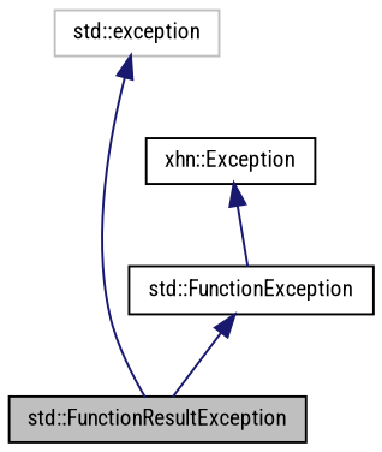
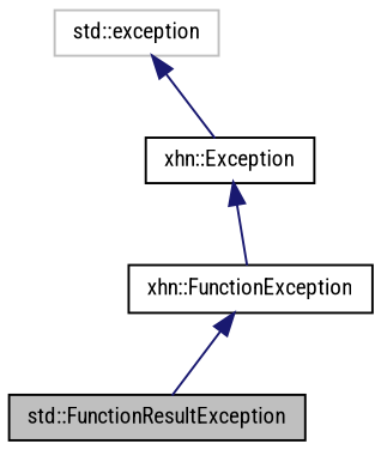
  digraph {
    fontname="Roboto Condensed"
    node [color=black fillcolor=white fontname="Roboto Condensed" fontsize=10 shape=record style=filled]
    edge [color=midnightblue dir=back fontname="Roboto Condensed" fontsize=10 labelfontname=Helvetica labelfontsize=10 style=solid]
    n1 [fillcolor=grey75 fontcolor=black height=0.2 label="std::FunctionResultException" width=0.4]
-   n2 [height=0.2 label="std::FunctionException" width=0.4]
+   n2 [height=0.2 label="xhn::FunctionException" width=0.4]
    n3 [height=0.2 label="xhn::Exception" width=0.4]
    n4 [color=grey75 height=0.2 label="std::exception" width=0.4]
    n2 -> n1
    n3 -> n2
-   n4 -> n1
+   n4 -> n3
  }
